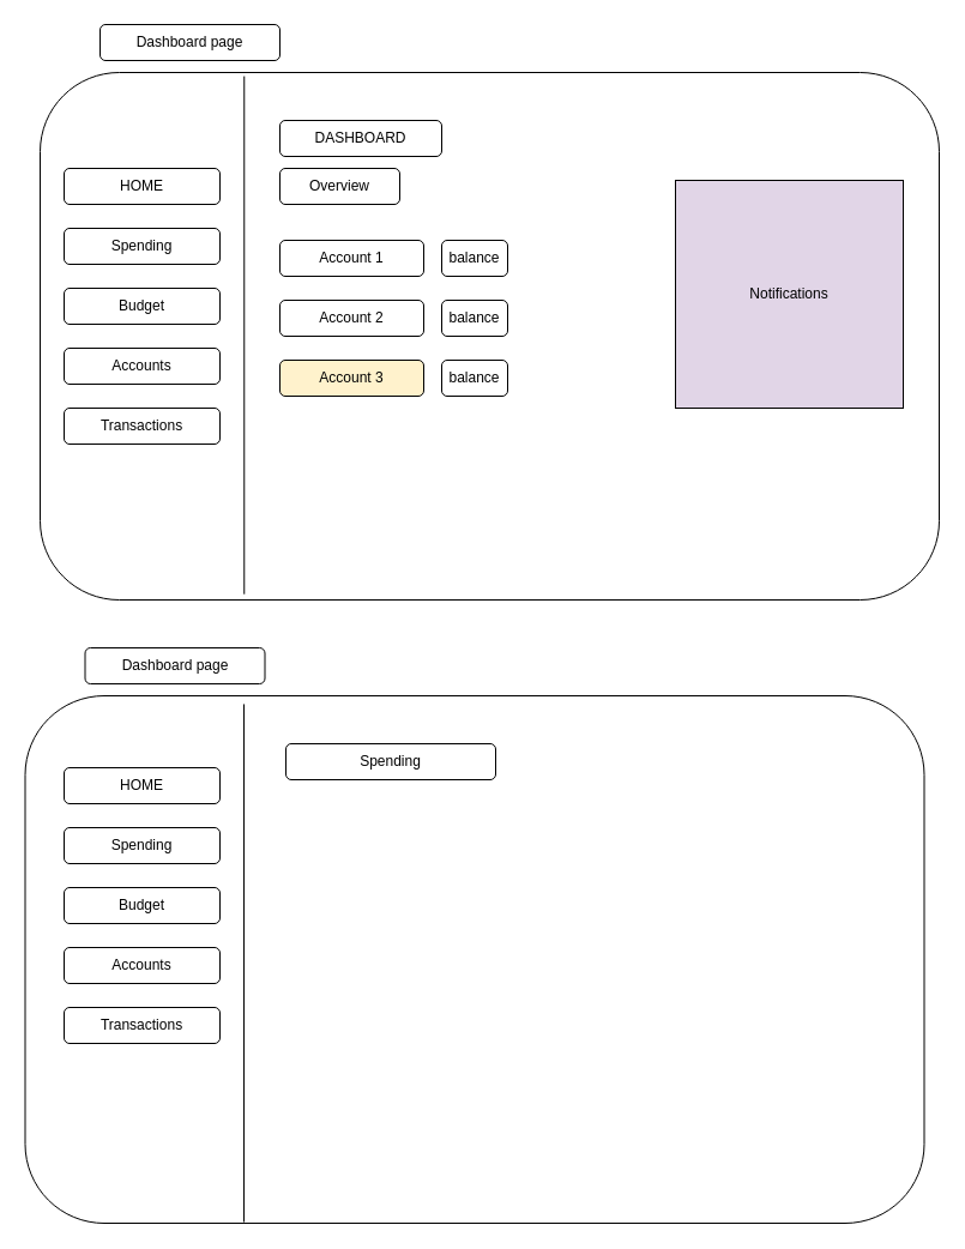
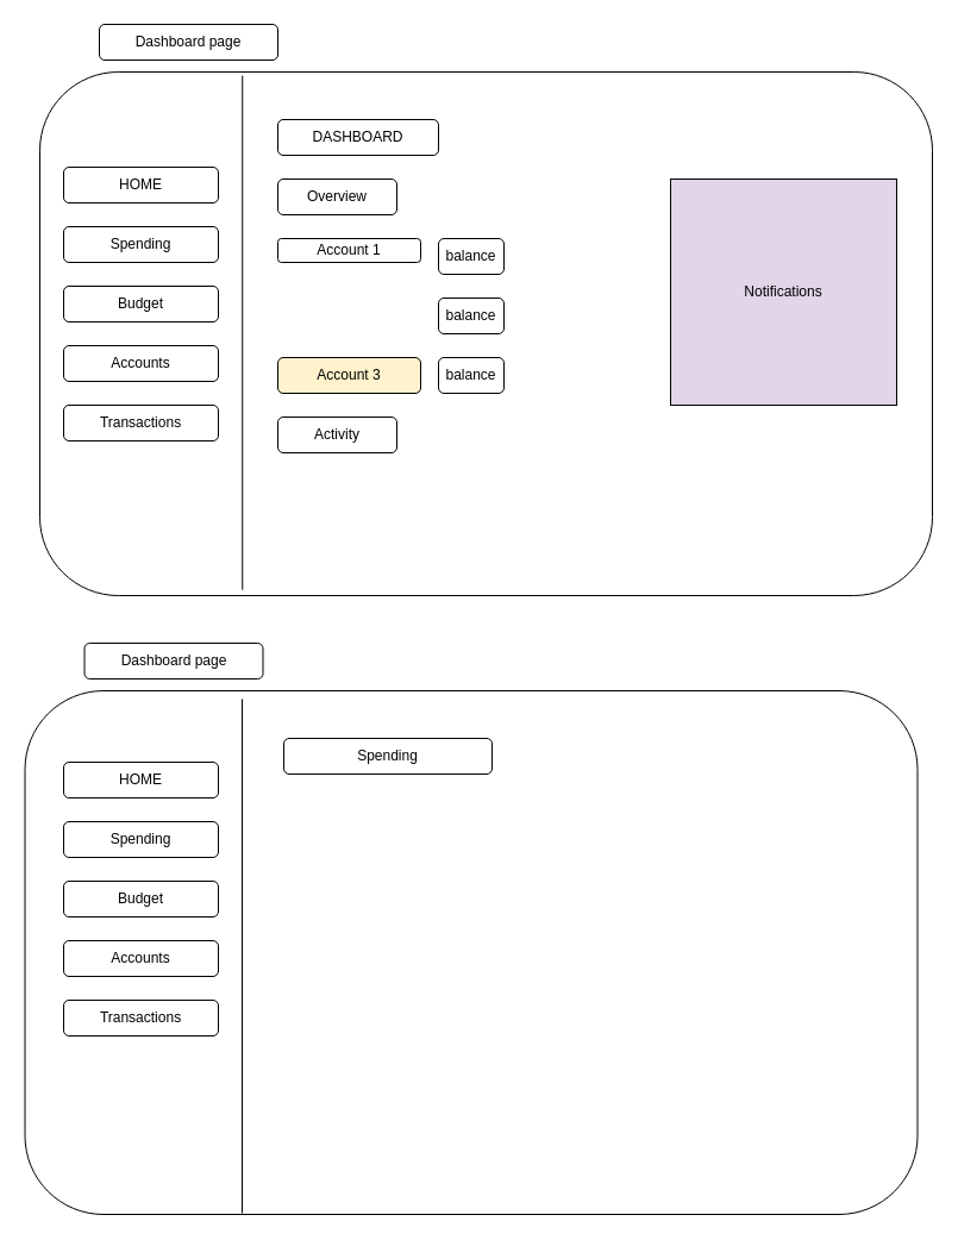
  <mxCell id="0" />
  <mxCell id="1" parent="0" />
  <mxCell id="2" value="" style="rounded=1;whiteSpace=wrap;html=1;" vertex="1" parent="1"><mxGeometry x="33" y="60" width="750" height="440" as="geometry" /></mxCell>
  <mxCell id="3" value="Dashboard page" style="rounded=1;whiteSpace=wrap;html=1;" vertex="1" parent="1"><mxGeometry x="83" width="150" height="30" as="geometry" y="20" /></mxCell>
  <mxCell id="4" value="" style="endArrow=none;html=1;rounded=0;entryX=0.227;entryY=0.023;entryDx=0;entryDy=0;entryPerimeter=0;exitX=0.227;exitY=1.005;exitDx=0;exitDy=0;exitPerimeter=0;" edge="1" parent="1"><mxGeometry width="50" height="50" relative="1" as="geometry"><mxPoint x="203.25" y="495.2" as="sourcePoint" /><mxPoint x="203.25" y="63.12" as="targetPoint" /></mxGeometry></mxCell>
- <mxCell id="5" value="Overview" style="rounded=1;whiteSpace=wrap;html=1;" vertex="1" parent="1"><mxGeometry x="233" y="140" width="100" height="30" as="geometry" /></mxCell>
- <mxCell id="6" value="Account 1" style="rounded=1;whiteSpace=wrap;html=1;" vertex="1" parent="1"><mxGeometry x="233" y="200" width="120" height="30" as="geometry" /></mxCell>
- <mxCell id="7" value="Account 2" style="rounded=1;whiteSpace=wrap;html=1;" vertex="1" parent="1"><mxGeometry x="233" y="250" width="120" height="30" as="geometry" /></mxCell>
+ <mxCell id="5" value="Overview" style="rounded=1;whiteSpace=wrap;html=1;" vertex="1" parent="1"><mxGeometry x="233" y="150" width="100" height="30" as="geometry" /></mxCell>
+ <mxCell id="6" value="Account 1" style="rounded=1;whiteSpace=wrap;html=1;" vertex="1" parent="1"><mxGeometry x="233" y="200" width="120" height="20" as="geometry" /></mxCell>
  <mxCell id="8" value="Account 3" style="rounded=1;whiteSpace=wrap;html=1;fillColor=#fff2cc;" vertex="1" parent="1"><mxGeometry x="233" y="300" width="120" height="30" as="geometry" /></mxCell>
  <mxCell id="9" value="balance" style="rounded=1;whiteSpace=wrap;html=1;" vertex="1" parent="1"><mxGeometry x="368" y="200" width="55" height="30" as="geometry" /></mxCell>
  <mxCell id="10" value="balance" style="rounded=1;whiteSpace=wrap;html=1;" vertex="1" parent="1"><mxGeometry x="368" y="250" width="55" height="30" as="geometry" /></mxCell>
  <mxCell id="11" value="balance" style="rounded=1;whiteSpace=wrap;html=1;" vertex="1" parent="1"><mxGeometry x="368" y="300" width="55" height="30" as="geometry" /></mxCell>
  <mxCell id="12" value="HOME" style="rounded=1;whiteSpace=wrap;html=1;" vertex="1" parent="1"><mxGeometry x="53" y="140" width="130" height="30" as="geometry" /></mxCell>
  <mxCell id="13" value="Spending" style="rounded=1;whiteSpace=wrap;html=1;" vertex="1" parent="1"><mxGeometry x="53" y="190" width="130" height="30" as="geometry" /></mxCell>
  <mxCell id="14" value="Budget" style="rounded=1;whiteSpace=wrap;html=1;" vertex="1" parent="1"><mxGeometry x="53" y="240" width="130" height="30" as="geometry" /></mxCell>
  <mxCell id="15" value="Accounts" style="rounded=1;whiteSpace=wrap;html=1;" vertex="1" parent="1"><mxGeometry x="53" y="290" width="130" height="30" as="geometry" /></mxCell>
  <mxCell id="16" value="Transactions" style="rounded=1;whiteSpace=wrap;html=1;" vertex="1" parent="1"><mxGeometry x="53" y="340" width="130" height="30" as="geometry" /></mxCell>
  <mxCell id="17" value="DASHBOARD" style="rounded=1;whiteSpace=wrap;html=1;" vertex="1" parent="1"><mxGeometry x="233" y="100" width="135" height="30" as="geometry" /></mxCell>
+ <mxCell id="18" value="Activity" style="rounded=1;whiteSpace=wrap;html=1;" vertex="1" parent="1"><mxGeometry x="233" y="350" width="100" height="30" as="geometry" /></mxCell>
  <mxCell id="19" value="Notifications" style="whiteSpace=wrap;html=1;aspect=fixed;fillColor=#e1d5e7;" vertex="1" parent="1"><mxGeometry x="563" y="150" width="190" height="190" as="geometry" /></mxCell>
  <mxCell id="20" value="" style="rounded=1;whiteSpace=wrap;html=1;" vertex="1" parent="1"><mxGeometry x="20.5" y="580" width="750" height="440" as="geometry" /></mxCell>
  <mxCell id="21" value="Dashboard page" style="rounded=1;whiteSpace=wrap;html=1;" vertex="1" parent="1"><mxGeometry x="70.5" y="540" width="150" height="30" as="geometry" /></mxCell>
  <mxCell id="22" value="HOME" style="rounded=1;whiteSpace=wrap;html=1;" vertex="1" parent="1"><mxGeometry x="53" y="640" width="130" height="30" as="geometry" /></mxCell>
  <mxCell id="23" value="Spending" style="rounded=1;whiteSpace=wrap;html=1;" vertex="1" parent="1"><mxGeometry x="238" y="620" width="175" height="30" as="geometry" /></mxCell>
  <mxCell id="24" value="Budget" style="rounded=1;whiteSpace=wrap;html=1;" vertex="1" parent="1"><mxGeometry x="53" y="740" width="130" height="30" as="geometry" /></mxCell>
  <mxCell id="25" value="Accounts" style="rounded=1;whiteSpace=wrap;html=1;" vertex="1" parent="1"><mxGeometry x="53" y="790" width="130" height="30" as="geometry" /></mxCell>
  <mxCell id="26" value="Transactions" style="rounded=1;whiteSpace=wrap;html=1;" vertex="1" parent="1"><mxGeometry x="53" y="840" width="130" height="30" as="geometry" /></mxCell>
  <mxCell id="27" value="" style="endArrow=none;html=1;rounded=0;entryX=0.227;entryY=0.023;entryDx=0;entryDy=0;entryPerimeter=0;exitX=0.227;exitY=1.005;exitDx=0;exitDy=0;exitPerimeter=0;" edge="1" parent="1"><mxGeometry width="50" height="50" relative="1" as="geometry"><mxPoint x="203" y="1019.04" as="sourcePoint" /><mxPoint x="203" y="586.96" as="targetPoint" /></mxGeometry></mxCell>
  <mxCell id="28" value="Spending" style="rounded=1;whiteSpace=wrap;html=1;" vertex="1" parent="1"><mxGeometry x="53" y="690" width="130" height="30" as="geometry" /></mxCell>
